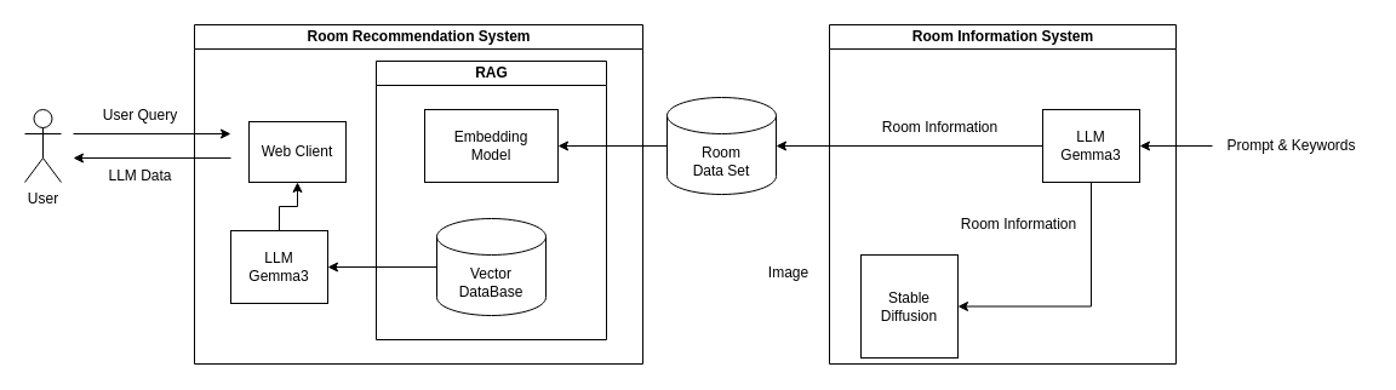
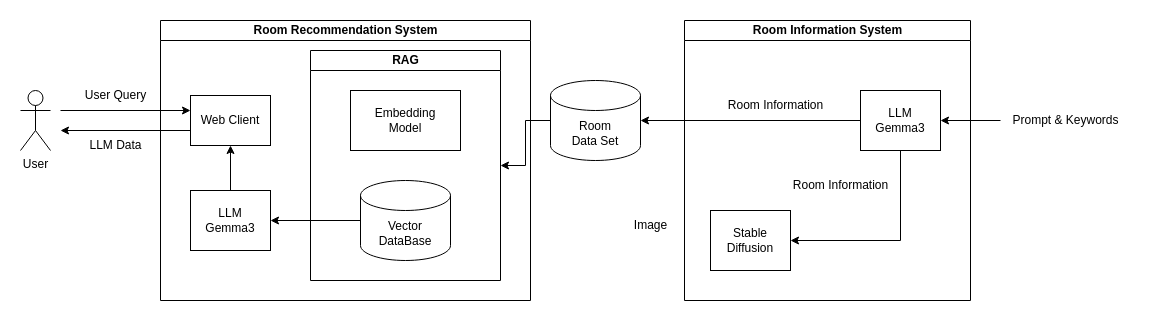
  <mxCell id="0" />
  <mxCell id="1" parent="0" />
  <mxCell id="2" value="Room Recommendation System" style="swimlane;html=1;startSize=20;horizontal=1;containerType=tree;glass=0;" parent="1" vertex="1"><mxGeometry x="160" y="20" width="370" height="280" as="geometry" /></mxCell>
- <mxCell id="3" value="Web Client" style="rounded=0;whiteSpace=wrap;html=1;" parent="2" vertex="1"><mxGeometry x="45" y="80" width="80" height="50" as="geometry" /></mxCell>
+ <mxCell id="3" value="Web Client" style="rounded=0;whiteSpace=wrap;html=1;" parent="2" vertex="1"><mxGeometry x="30" y="75" width="80" height="50" as="geometry" /></mxCell>
  <mxCell id="4" value="Embedding&lt;div&gt;Model&lt;/div&gt;" style="rounded=0;whiteSpace=wrap;html=1;" parent="2" vertex="1"><mxGeometry x="190" y="70" width="110" height="60" as="geometry" /></mxCell>
  <mxCell id="5" value="User" style="shape=umlActor;verticalLabelPosition=bottom;verticalAlign=top;html=1;outlineConnect=0;" parent="2" vertex="1"><mxGeometry x="-140" y="70" width="30" height="60" as="geometry" /></mxCell>
  <mxCell id="6" style="edgeStyle=orthogonalEdgeStyle;rounded=0;orthogonalLoop=1;jettySize=auto;html=1;exitX=0;exitY=0.5;exitDx=0;exitDy=0;exitPerimeter=0;entryX=1;entryY=0.5;entryDx=0;entryDy=0;" parent="2" source="7" target="9" edge="1"><mxGeometry relative="1" as="geometry" /></mxCell>
  <mxCell id="7" value="Vector DataBase" style="shape=cylinder3;whiteSpace=wrap;html=1;boundedLbl=1;backgroundOutline=1;size=15;" parent="2" vertex="1"><mxGeometry x="200" y="160" width="90" height="80" as="geometry" /></mxCell>
  <mxCell id="8" style="edgeStyle=orthogonalEdgeStyle;rounded=0;orthogonalLoop=1;jettySize=auto;html=1;exitX=0.5;exitY=0;exitDx=0;exitDy=0;entryX=0.5;entryY=1;entryDx=0;entryDy=0;" parent="2" source="9" target="3" edge="1"><mxGeometry relative="1" as="geometry" /></mxCell>
  <mxCell id="9" value="&lt;div&gt;LLM&lt;/div&gt;&lt;div&gt;Gemma3&lt;/div&gt;" style="rounded=0;whiteSpace=wrap;html=1;" parent="2" vertex="1"><mxGeometry x="30" y="170" width="80" height="60" as="geometry" /></mxCell>
- <mxCell id="10" style="edgeStyle=orthogonalEdgeStyle;rounded=0;orthogonalLoop=1;jettySize=auto;html=1;exitX=0;exitY=0.5;exitDx=0;exitDy=0;exitPerimeter=0;entryX=1;entryY=0.5;entryDx=0;entryDy=0;" parent="2" source="11" target="4" edge="1"><mxGeometry relative="1" as="geometry" /></mxCell>
+ <mxCell id="10" style="edgeStyle=orthogonalEdgeStyle;rounded=0;orthogonalLoop=1;jettySize=auto;html=1;exitX=0;exitY=0.5;exitDx=0;exitDy=0;exitPerimeter=0;" parent="2" source="11" target="16" edge="1"><mxGeometry relative="1" as="geometry" /></mxCell>
  <mxCell id="11" value="Room&lt;div&gt;Data Set&lt;/div&gt;" style="shape=cylinder3;whiteSpace=wrap;html=1;boundedLbl=1;backgroundOutline=1;size=15;" parent="2" vertex="1"><mxGeometry x="390" y="60" width="90" height="80" as="geometry" /></mxCell>
  <mxCell id="12" value="User Query" style="text;html=1;align=center;verticalAlign=middle;resizable=0;points=[];autosize=1;strokeColor=none;fillColor=none;" parent="2" vertex="1"><mxGeometry x="-85" y="60" width="80" height="30" as="geometry" /></mxCell>
  <mxCell id="13" value="" style="endArrow=classic;html=1;rounded=0;entryX=0;entryY=0.5;entryDx=0;entryDy=0;" parent="2" edge="1"><mxGeometry width="50" height="50" relative="1" as="geometry"><mxPoint x="-100" y="90" as="sourcePoint" /><mxPoint x="30" y="90.0" as="targetPoint" /></mxGeometry></mxCell>
  <mxCell id="14" value="" style="endArrow=classic;html=1;rounded=0;exitX=0;exitY=0.9;exitDx=0;exitDy=0;exitPerimeter=0;" parent="2" edge="1"><mxGeometry width="50" height="50" relative="1" as="geometry"><mxPoint x="30" y="110" as="sourcePoint" /><mxPoint x="-100" y="110" as="targetPoint" /></mxGeometry></mxCell>
  <mxCell id="15" value="LLM Data" style="text;html=1;align=center;verticalAlign=middle;resizable=0;points=[];autosize=1;strokeColor=none;fillColor=none;" parent="2" vertex="1"><mxGeometry x="-95" y="110" width="100" height="30" as="geometry" /></mxCell>
  <mxCell id="16" value="RAG" style="swimlane;html=1;startSize=20;horizontal=1;containerType=tree;glass=0;" parent="2" vertex="1"><mxGeometry x="150" y="30" width="190" height="230" as="geometry" /></mxCell>
  <mxCell id="17" value="Room Information System" style="swimlane;html=1;startSize=20;horizontal=1;containerType=tree;glass=0;" parent="1" vertex="1"><mxGeometry x="684" y="20" width="286" height="280" as="geometry" /></mxCell>
  <mxCell id="18" style="edgeStyle=orthogonalEdgeStyle;rounded=0;orthogonalLoop=1;jettySize=auto;html=1;exitX=0.5;exitY=1;exitDx=0;exitDy=0;entryX=1;entryY=0.5;entryDx=0;entryDy=0;" edge="1" parent="17" source="19" target="21"><mxGeometry relative="1" as="geometry" /></mxCell>
  <mxCell id="19" value="LLM&lt;div&gt;Gemma3&lt;/div&gt;" style="rounded=0;whiteSpace=wrap;html=1;" parent="17" vertex="1"><mxGeometry x="176" y="70" width="80" height="60" as="geometry" /></mxCell>
  <mxCell id="20" value="Room Information" style="text;html=1;align=center;verticalAlign=middle;resizable=0;points=[];autosize=1;strokeColor=none;fillColor=none;" parent="17" vertex="1"><mxGeometry x="31" y="70" width="120" height="30" as="geometry" /></mxCell>
- <mxCell id="21" value="Stable&lt;div&gt;Diffusion&lt;/div&gt;" style="rounded=0;whiteSpace=wrap;html=1;" parent="17" vertex="1"><mxGeometry x="26" y="190" width="80" height="85" as="geometry" /></mxCell>
+ <mxCell id="21" value="Stable&lt;div&gt;Diffusion&lt;/div&gt;" style="rounded=0;whiteSpace=wrap;html=1;" parent="17" vertex="1"><mxGeometry x="26" y="190" width="80" height="60" as="geometry" /></mxCell>
  <mxCell id="22" value="Room Information" style="text;html=1;align=center;verticalAlign=middle;resizable=0;points=[];autosize=1;strokeColor=none;fillColor=none;" vertex="1" parent="17"><mxGeometry x="96" y="150" width="120" height="30" as="geometry" /></mxCell>
  <mxCell id="23" style="edgeStyle=orthogonalEdgeStyle;rounded=0;orthogonalLoop=1;jettySize=auto;html=1;exitX=0;exitY=0.5;exitDx=0;exitDy=0;entryX=1;entryY=0.5;entryDx=0;entryDy=0;entryPerimeter=0;" parent="1" source="19" target="11" edge="1"><mxGeometry relative="1" as="geometry" /></mxCell>
  <mxCell id="24" value="Image" style="text;html=1;align=center;verticalAlign=middle;resizable=0;points=[];autosize=1;strokeColor=none;fillColor=none;" parent="1" vertex="1"><mxGeometry x="620" y="210" width="60" height="30" as="geometry" /></mxCell>
  <mxCell id="25" value="Prompt &amp;amp; Keywords" style="text;html=1;align=center;verticalAlign=middle;resizable=0;points=[];autosize=1;strokeColor=none;fillColor=none;" parent="1" vertex="1"><mxGeometry x="1000" y="105" width="130" height="30" as="geometry" /></mxCell>
  <mxCell id="26" value="" style="endArrow=classic;html=1;rounded=0;entryX=1;entryY=0.5;entryDx=0;entryDy=0;" parent="1" source="25" target="19" edge="1"><mxGeometry width="50" height="50" relative="1" as="geometry"><mxPoint x="1195" y="120" as="sourcePoint" /><mxPoint x="1205" y="135" as="targetPoint" /></mxGeometry></mxCell>
